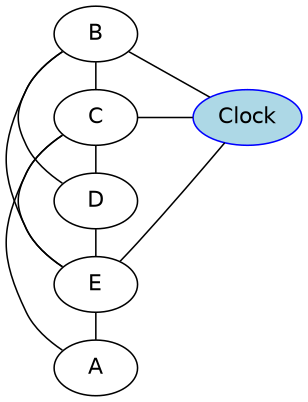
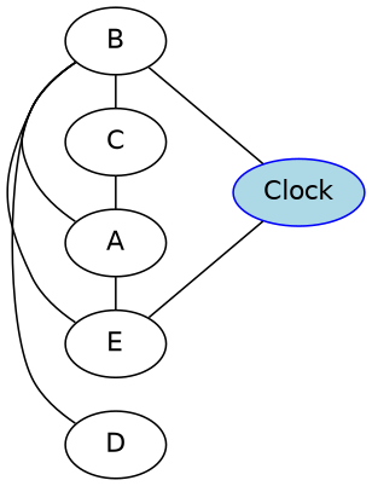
  graph {
    rankdir=LR
    node [fontname=Helvetica]
    edge [constraint=false]
    n1 [color=blue fillcolor=LightBlue label=Clock penwidth=1 style=filled]
    n2 [label=A]
    n3 [label=B]
    n4 [label=C]
    n5 [label=D]
    n6 [label=E]
    subgraph sub_1 {
      n1
    }
    subgraph sub_2 {
      n2
      n3
      n4
      n5
      n6
    }
+   n2 -- n3
    n2 -- n4
    n2 -- n6
    n3 -- n1 [constraint=""]
    n3 -- n4
    n3 -- n5
    n3 -- n6
-   n4 -- n1 [constraint=""]
-   n4 -- n5
-   n4 -- n6
-   n5 -- n6
    n6 -- n1 [constraint=""]
  }
